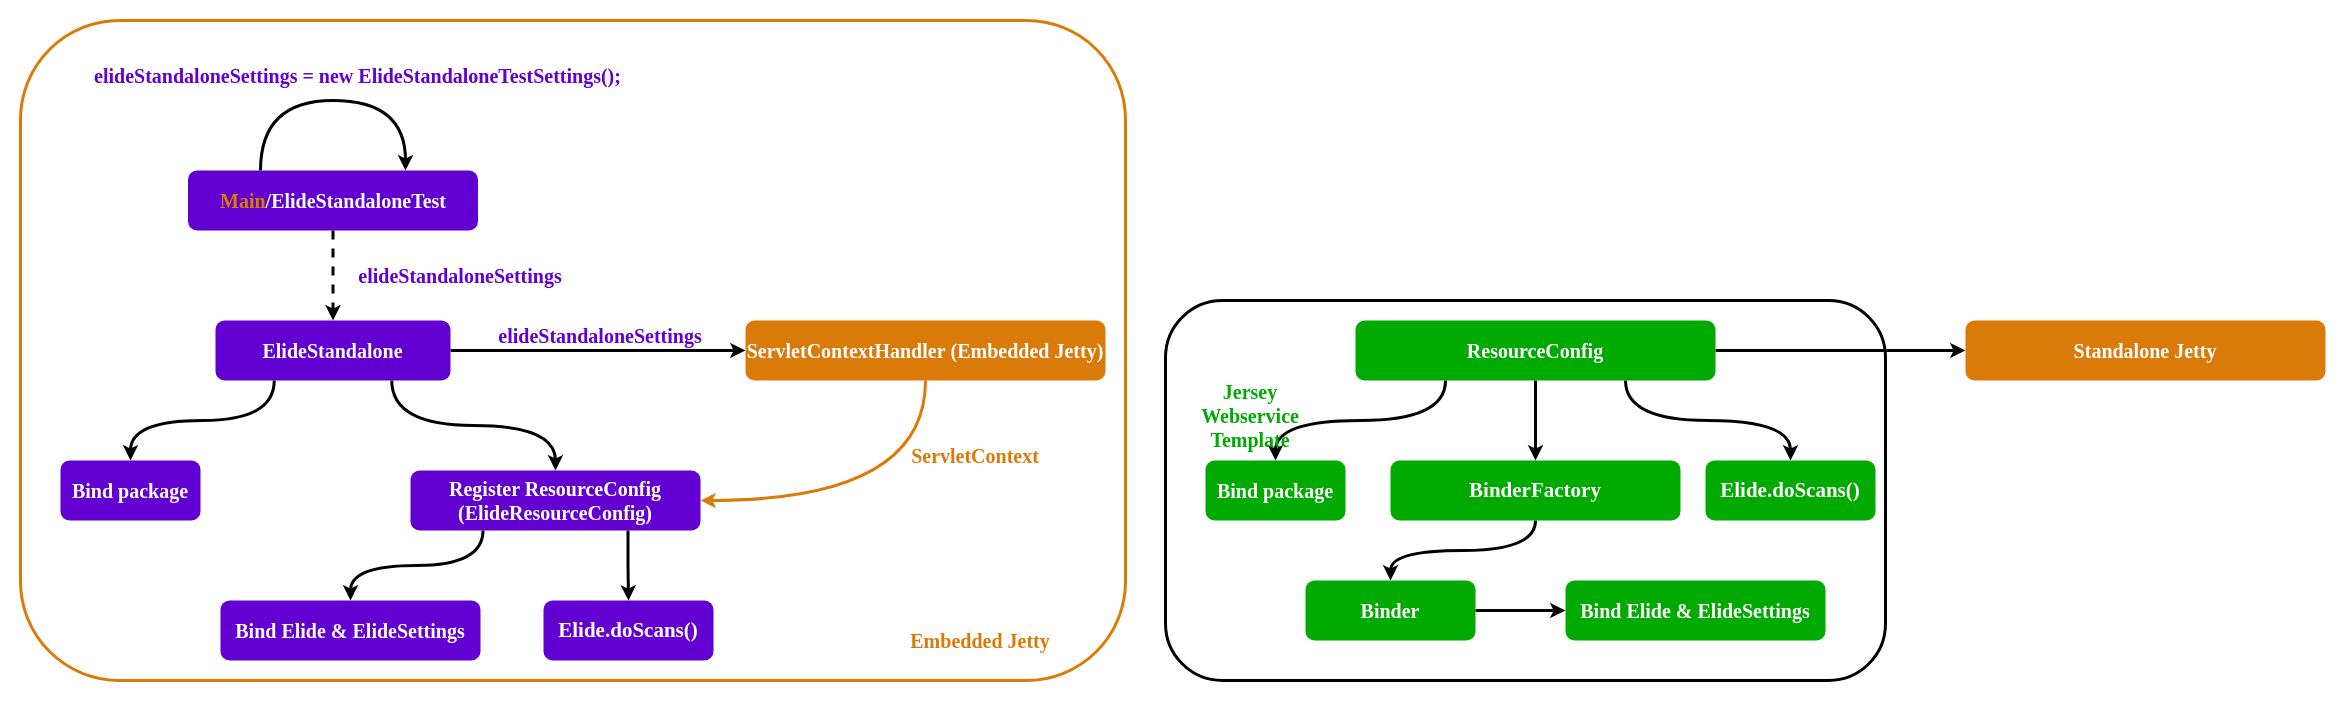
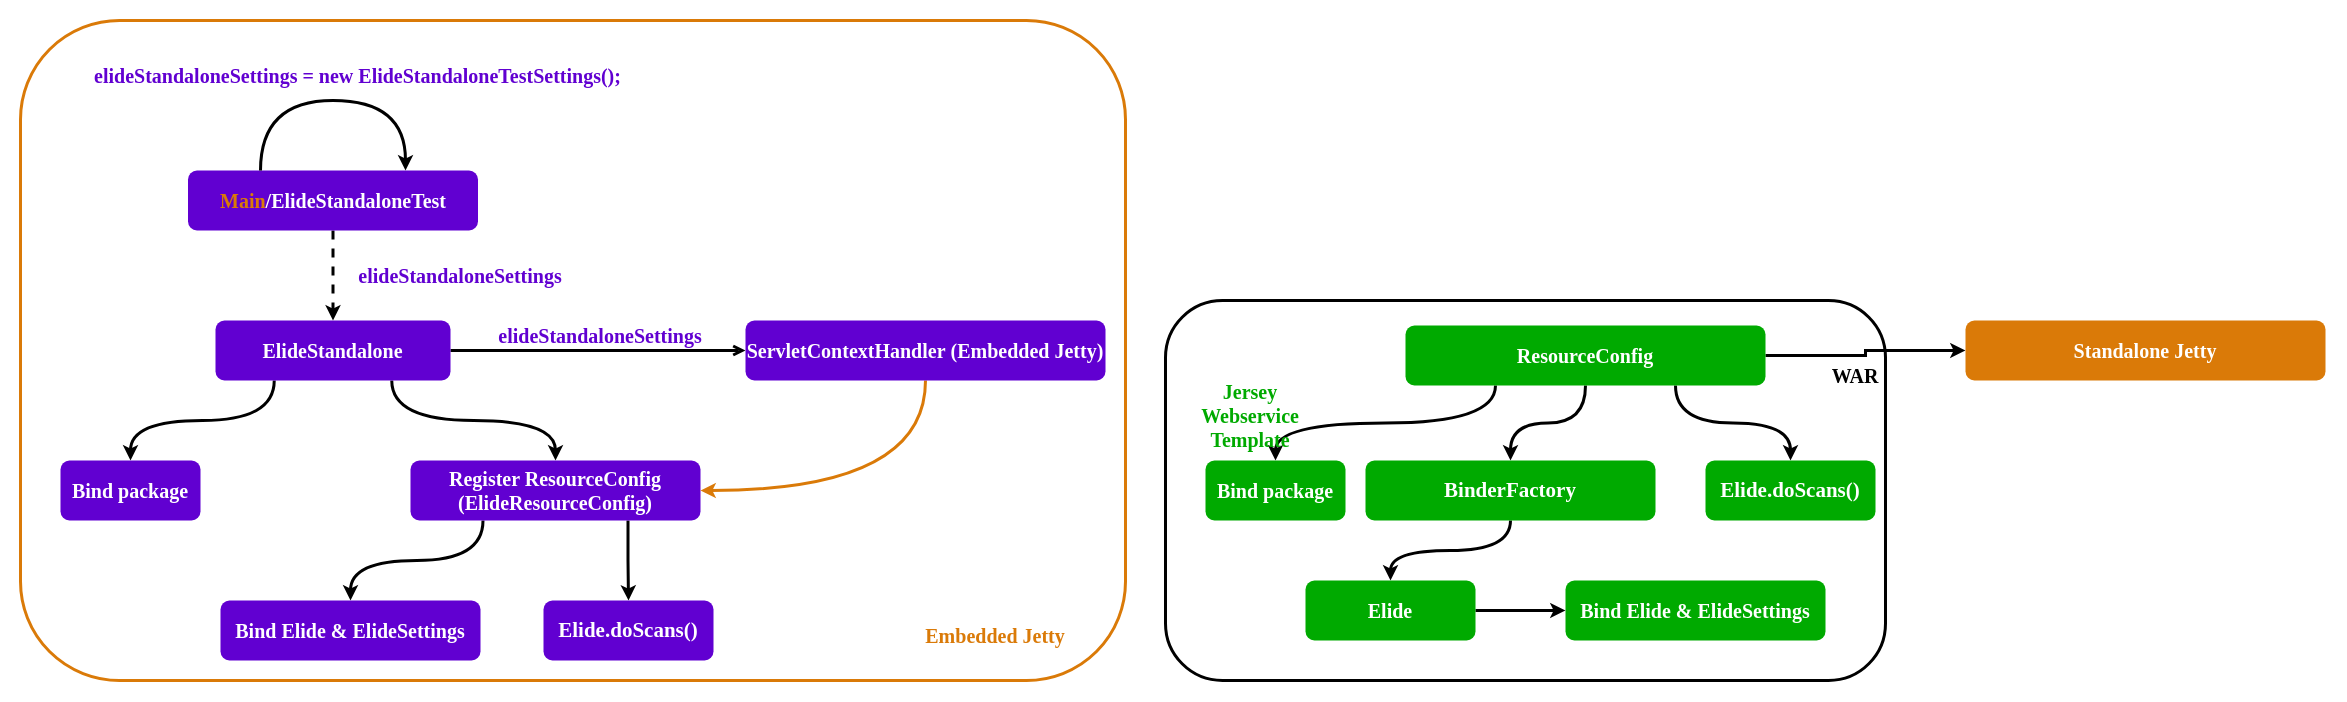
  <mxCell id="0" />
  <mxCell id="1" parent="0" />
  <mxCell id="2" value="" style="rounded=1;whiteSpace=wrap;html=1;fillColor=none;strokeWidth=3;strokeColor=#DA7A08;" parent="1" vertex="1"><mxGeometry x="20" y="20" width="1105" height="660" as="geometry" /></mxCell>
  <mxCell id="3" style="edgeStyle=orthogonalEdgeStyle;rounded=0;orthogonalLoop=1;jettySize=auto;html=1;exitX=0.25;exitY=1;exitDx=0;exitDy=0;strokeWidth=3;curved=1;" parent="1" source="7" target="8" edge="1"><mxGeometry relative="1" as="geometry" /></mxCell>
  <mxCell id="4" style="edgeStyle=orthogonalEdgeStyle;rounded=0;orthogonalLoop=1;jettySize=auto;html=1;exitX=0.75;exitY=1;exitDx=0;exitDy=0;strokeWidth=3;curved=1;" parent="1" source="7" target="10" edge="1"><mxGeometry relative="1" as="geometry" /></mxCell>
  <mxCell id="5" style="edgeStyle=orthogonalEdgeStyle;rounded=0;orthogonalLoop=1;jettySize=auto;html=1;exitX=0.75;exitY=1;exitDx=0;exitDy=0;strokeWidth=3;" parent="1" source="10" target="12" edge="1"><mxGeometry relative="1" as="geometry" /></mxCell>
- <mxCell id="6" style="edgeStyle=orthogonalEdgeStyle;rounded=0;orthogonalLoop=1;jettySize=auto;html=1;exitX=1;exitY=0.5;exitDx=0;exitDy=0;curved=1;strokeWidth=3;" edge="1" parent="1" source="7" target="31"><mxGeometry relative="1" as="geometry" /></mxCell>
+ <mxCell id="6" style="edgeStyle=orthogonalEdgeStyle;rounded=0;orthogonalLoop=1;jettySize=auto;html=1;exitX=1;exitY=0.5;exitDx=0;exitDy=0;curved=1;strokeWidth=3;endArrow=open;" edge="1" parent="1" source="7" target="31"><mxGeometry relative="1" as="geometry" /></mxCell>
  <mxCell id="7" value="&lt;b style=&quot;border-color: var(--border-color); font-family: Ubuntu; font-size: 20px;&quot;&gt;ElideStandalone&lt;/b&gt;" style="rounded=1;whiteSpace=wrap;html=1;strokeWidth=3;fillColor=#6100D1;strokeColor=none;fontColor=#FFFFFF;" parent="1" vertex="1"><mxGeometry x="215" y="320" width="235" height="60" as="geometry" /></mxCell>
  <mxCell id="8" value="&lt;font face=&quot;Ubuntu&quot;&gt;&lt;span style=&quot;font-size: 20px;&quot;&gt;&lt;b&gt;Bind package&lt;/b&gt;&lt;/span&gt;&lt;/font&gt;" style="rounded=1;whiteSpace=wrap;html=1;strokeWidth=3;fillColor=#6100D1;strokeColor=none;fontColor=#FFFFFF;" parent="1" vertex="1"><mxGeometry x="60" y="460" width="140" height="60" as="geometry" /></mxCell>
  <mxCell id="9" style="edgeStyle=orthogonalEdgeStyle;rounded=0;orthogonalLoop=1;jettySize=auto;html=1;exitX=0.25;exitY=1;exitDx=0;exitDy=0;strokeWidth=3;curved=1;" parent="1" source="10" target="11" edge="1"><mxGeometry relative="1" as="geometry" /></mxCell>
- <mxCell id="10" value="&lt;font face=&quot;Ubuntu&quot;&gt;&lt;span style=&quot;font-size: 20px;&quot;&gt;&lt;b&gt;Register ResourceConfig&lt;br&gt;(ElideResourceConfig)&lt;br&gt;&lt;/b&gt;&lt;/span&gt;&lt;/font&gt;" style="rounded=1;whiteSpace=wrap;html=1;strokeWidth=3;fillColor=#6100D1;strokeColor=none;fontColor=#FFFFFF;" parent="1" vertex="1"><mxGeometry x="410" y="470" width="290" height="60" as="geometry" /></mxCell>
+ <mxCell id="10" value="&lt;font face=&quot;Ubuntu&quot;&gt;&lt;span style=&quot;font-size: 20px;&quot;&gt;&lt;b&gt;Register ResourceConfig&lt;br&gt;(ElideResourceConfig)&lt;br&gt;&lt;/b&gt;&lt;/span&gt;&lt;/font&gt;" style="rounded=1;whiteSpace=wrap;html=1;strokeWidth=3;fillColor=#6100D1;strokeColor=none;fontColor=#FFFFFF;" parent="1" vertex="1"><mxGeometry x="410" y="460" width="290" height="60" as="geometry" /></mxCell>
  <mxCell id="11" value="&lt;font face=&quot;Ubuntu&quot;&gt;&lt;span style=&quot;font-size: 20px;&quot;&gt;&lt;b&gt;Bind Elide &amp;amp; ElideSettings&lt;br&gt;&lt;/b&gt;&lt;/span&gt;&lt;/font&gt;" style="rounded=1;whiteSpace=wrap;html=1;strokeWidth=3;fillColor=#6100D1;strokeColor=none;fontColor=#FFFFFF;" parent="1" vertex="1"><mxGeometry x="220" y="600" width="260" height="60" as="geometry" /></mxCell>
  <mxCell id="12" value="&lt;font style=&quot;font-size: 21px;&quot; face=&quot;Ubuntu&quot;&gt;&lt;b&gt;&lt;span style=&quot;&quot;&gt;Elide.&lt;/span&gt;doScans()&lt;/b&gt;&lt;/font&gt;" style="rounded=1;whiteSpace=wrap;html=1;strokeWidth=3;fillColor=#6100D1;strokeColor=none;fontColor=#FFFFFF;" parent="1" vertex="1"><mxGeometry x="543" y="600" width="170" height="60" as="geometry" /></mxCell>
  <mxCell id="13" value="" style="rounded=1;whiteSpace=wrap;html=1;fillColor=none;strokeWidth=3;" parent="1" vertex="1"><mxGeometry x="1165" y="300" width="720" height="380" as="geometry" /></mxCell>
  <mxCell id="14" style="edgeStyle=orthogonalEdgeStyle;rounded=0;orthogonalLoop=1;jettySize=auto;html=1;exitX=0.25;exitY=1;exitDx=0;exitDy=0;strokeWidth=3;curved=1;" parent="1" source="19" target="20" edge="1"><mxGeometry relative="1" as="geometry" /></mxCell>
  <mxCell id="15" style="edgeStyle=orthogonalEdgeStyle;rounded=0;orthogonalLoop=1;jettySize=auto;html=1;strokeWidth=3;curved=1;" parent="1" source="19" target="21" edge="1"><mxGeometry relative="1" as="geometry" /></mxCell>
  <mxCell id="16" style="edgeStyle=orthogonalEdgeStyle;rounded=0;orthogonalLoop=1;jettySize=auto;html=1;exitX=0.5;exitY=1;exitDx=0;exitDy=0;strokeWidth=3;curved=1;" parent="1" source="21" target="24" edge="1"><mxGeometry relative="1" as="geometry" /></mxCell>
  <mxCell id="17" style="edgeStyle=orthogonalEdgeStyle;rounded=0;orthogonalLoop=1;jettySize=auto;html=1;exitX=1;exitY=0.5;exitDx=0;exitDy=0;strokeWidth=3;" parent="1" source="19" target="25" edge="1"><mxGeometry relative="1" as="geometry" /></mxCell>
  <mxCell id="18" style="edgeStyle=orthogonalEdgeStyle;rounded=0;orthogonalLoop=1;jettySize=auto;html=1;exitX=0.75;exitY=1;exitDx=0;exitDy=0;strokeWidth=3;curved=1;" parent="1" source="19" target="27" edge="1"><mxGeometry relative="1" as="geometry" /></mxCell>
- <mxCell id="19" value="&lt;font face=&quot;Ubuntu&quot;&gt;&lt;span style=&quot;font-size: 20px;&quot;&gt;&lt;b&gt;ResourceConfig&lt;/b&gt;&lt;/span&gt;&lt;/font&gt;" style="rounded=1;whiteSpace=wrap;html=1;strokeWidth=3;fillColor=#00AA00;strokeColor=none;fontColor=#FFFFFF;" parent="1" vertex="1"><mxGeometry x="1355" y="320" width="360" height="60" as="geometry" /></mxCell>
+ <mxCell id="19" value="&lt;font face=&quot;Ubuntu&quot;&gt;&lt;span style=&quot;font-size: 20px;&quot;&gt;&lt;b&gt;ResourceConfig&lt;/b&gt;&lt;/span&gt;&lt;/font&gt;" style="rounded=1;whiteSpace=wrap;html=1;strokeWidth=3;fillColor=#00AA00;strokeColor=none;fontColor=#FFFFFF;" parent="1" vertex="1"><mxGeometry x="1405" y="325" width="360" height="60" as="geometry" /></mxCell>
  <mxCell id="20" value="&lt;font face=&quot;Ubuntu&quot;&gt;&lt;span style=&quot;font-size: 20px;&quot;&gt;&lt;b&gt;Bind package&lt;/b&gt;&lt;/span&gt;&lt;/font&gt;" style="rounded=1;whiteSpace=wrap;html=1;strokeWidth=3;fillColor=#00AA00;strokeColor=none;fontColor=#FFFFFF;" parent="1" vertex="1"><mxGeometry x="1205" y="460" width="140" height="60" as="geometry" /></mxCell>
- <mxCell id="21" value="&lt;b style=&quot;border-color: var(--border-color); font-family: Ubuntu; font-size: 21px;&quot;&gt;BinderFactory&lt;/b&gt;&lt;font face=&quot;Ubuntu&quot;&gt;&lt;span style=&quot;font-size: 20px;&quot;&gt;&lt;b&gt;&lt;br&gt;&lt;/b&gt;&lt;/span&gt;&lt;/font&gt;" style="rounded=1;whiteSpace=wrap;html=1;strokeWidth=3;fillColor=#00AA00;strokeColor=none;fontColor=#FFFFFF;" parent="1" vertex="1"><mxGeometry x="1390" y="460" width="290" height="60" as="geometry" /></mxCell>
+ <mxCell id="21" value="&lt;b style=&quot;border-color: var(--border-color); font-family: Ubuntu; font-size: 21px;&quot;&gt;BinderFactory&lt;/b&gt;&lt;font face=&quot;Ubuntu&quot;&gt;&lt;span style=&quot;font-size: 20px;&quot;&gt;&lt;b&gt;&lt;br&gt;&lt;/b&gt;&lt;/span&gt;&lt;/font&gt;" style="rounded=1;whiteSpace=wrap;html=1;strokeWidth=3;fillColor=#00AA00;strokeColor=none;fontColor=#FFFFFF;" parent="1" vertex="1"><mxGeometry x="1365" y="460" width="290" height="60" as="geometry" /></mxCell>
  <mxCell id="22" value="&lt;font face=&quot;Ubuntu&quot;&gt;&lt;span style=&quot;font-size: 20px;&quot;&gt;&lt;b&gt;Bind Elide &amp;amp; ElideSettings&lt;br&gt;&lt;/b&gt;&lt;/span&gt;&lt;/font&gt;" style="rounded=1;whiteSpace=wrap;html=1;strokeWidth=3;fillColor=#00AA00;strokeColor=none;fontColor=#FFFFFF;" parent="1" vertex="1"><mxGeometry x="1565" y="580" width="260" height="60" as="geometry" /></mxCell>
  <mxCell id="23" style="edgeStyle=orthogonalEdgeStyle;rounded=0;orthogonalLoop=1;jettySize=auto;html=1;exitX=1;exitY=0.5;exitDx=0;exitDy=0;strokeWidth=3;" parent="1" source="24" target="22" edge="1"><mxGeometry relative="1" as="geometry" /></mxCell>
- <mxCell id="24" value="&lt;font face=&quot;Ubuntu&quot; style=&quot;font-size: 20px;&quot;&gt;&lt;b&gt;Binder&lt;/b&gt;&lt;/font&gt;" style="rounded=1;whiteSpace=wrap;html=1;strokeWidth=3;fillColor=#00AA00;strokeColor=none;fontColor=#FFFFFF;" parent="1" vertex="1"><mxGeometry x="1305" y="580" width="170" height="60" as="geometry" /></mxCell>
+ <mxCell id="24" value="&lt;font face=&quot;Ubuntu&quot; style=&quot;font-size: 20px;&quot;&gt;&lt;b&gt;Elide&lt;/b&gt;&lt;/font&gt;" style="rounded=1;whiteSpace=wrap;html=1;strokeWidth=3;fillColor=#00AA00;strokeColor=none;fontColor=#FFFFFF;" parent="1" vertex="1"><mxGeometry x="1305" y="580" width="170" height="60" as="geometry" /></mxCell>
  <mxCell id="25" value="&lt;font face=&quot;Ubuntu&quot;&gt;&lt;span style=&quot;font-size: 20px;&quot;&gt;&lt;b&gt;Standalone Jetty&lt;/b&gt;&lt;/span&gt;&lt;/font&gt;" style="rounded=1;whiteSpace=wrap;html=1;strokeWidth=3;fillColor=#DA7A08;strokeColor=none;fontColor=#FFFFFF;" parent="1" vertex="1"><mxGeometry x="1965" y="320" width="360" height="60" as="geometry" /></mxCell>
+ <mxCell id="26" value="&lt;font face=&quot;Ubuntu&quot; style=&quot;font-size: 20px;&quot;&gt;&lt;b&gt;WAR&lt;/b&gt;&lt;/font&gt;" style="text;html=1;strokeColor=none;fillColor=none;align=center;verticalAlign=middle;whiteSpace=wrap;rounded=0;" parent="1" vertex="1"><mxGeometry x="1825" y="360" width="60" height="30" as="geometry" /></mxCell>
  <mxCell id="27" value="&lt;font style=&quot;font-size: 21px;&quot; face=&quot;Ubuntu&quot;&gt;&lt;b&gt;&lt;span style=&quot;&quot;&gt;Elide.&lt;/span&gt;doScans()&lt;/b&gt;&lt;/font&gt;" style="rounded=1;whiteSpace=wrap;html=1;strokeWidth=3;fillColor=#00AA00;strokeColor=none;fontColor=#FFFFFF;" parent="1" vertex="1"><mxGeometry x="1705" y="460" width="170" height="60" as="geometry" /></mxCell>
  <mxCell id="28" value="&lt;font color=&quot;#00aa00&quot; style=&quot;font-size: 20px;&quot; face=&quot;Ubuntu&quot;&gt;&lt;b style=&quot;&quot;&gt;Jersey Webservice Template&lt;/b&gt;&lt;/font&gt;" style="text;html=1;strokeColor=none;fillColor=none;align=center;verticalAlign=middle;whiteSpace=wrap;rounded=0;" parent="1" vertex="1"><mxGeometry x="1220" y="400" width="60" height="30" as="geometry" /></mxCell>
- <mxCell id="29" value="&lt;font size=&quot;1&quot; face=&quot;Ubuntu&quot; color=&quot;#da7a08&quot;&gt;&lt;b style=&quot;font-size: 20px;&quot;&gt;Embedded Jetty&lt;/b&gt;&lt;/font&gt;" style="text;html=1;strokeColor=none;fillColor=none;align=center;verticalAlign=middle;whiteSpace=wrap;rounded=0;" vertex="1" parent="1"><mxGeometry x="870" y="625" width="220" height="30" as="geometry" /></mxCell>
+ <mxCell id="29" value="&lt;font size=&quot;1&quot; face=&quot;Ubuntu&quot; color=&quot;#da7a08&quot;&gt;&lt;b style=&quot;font-size: 20px;&quot;&gt;Embedded Jetty&lt;/b&gt;&lt;/font&gt;" style="text;html=1;strokeColor=none;fillColor=none;align=center;verticalAlign=middle;whiteSpace=wrap;rounded=0;" vertex="1" parent="1"><mxGeometry x="885" y="620" width="220" height="30" as="geometry" /></mxCell>
  <mxCell id="30" style="edgeStyle=orthogonalEdgeStyle;rounded=0;orthogonalLoop=1;jettySize=auto;html=1;exitX=0.5;exitY=1;exitDx=0;exitDy=0;entryX=1;entryY=0.5;entryDx=0;entryDy=0;strokeWidth=3;strokeColor=#DA7A08;curved=1;" edge="1" parent="1" source="31" target="10"><mxGeometry relative="1" as="geometry" /></mxCell>
- <mxCell id="31" value="&lt;b style=&quot;border-color: var(--border-color); font-family: Ubuntu; font-size: 20px;&quot;&gt;ServletContextHandler&amp;nbsp;(Embedded Jetty)&lt;/b&gt;" style="rounded=1;whiteSpace=wrap;html=1;strokeWidth=3;fillColor=#DA7A08;strokeColor=none;fontColor=#FFFFFF;" vertex="1" parent="1"><mxGeometry x="745" y="320" width="360" height="60" as="geometry" /></mxCell>
+ <mxCell id="31" value="&lt;b style=&quot;border-color: var(--border-color); font-family: Ubuntu; font-size: 20px;&quot;&gt;ServletContextHandler&amp;nbsp;(Embedded Jetty)&lt;/b&gt;" style="rounded=1;whiteSpace=wrap;html=1;strokeWidth=3;fillColor=#6100d1;strokeColor=none;fontColor=#FFFFFF;" vertex="1" parent="1"><mxGeometry x="745" y="320" width="360" height="60" as="geometry" /></mxCell>
  <mxCell id="32" value="&lt;div style=&quot;&quot;&gt;&lt;b style=&quot;border-color: var(--border-color); color: rgb(97, 0, 209); font-family: Ubuntu; font-size: 20px;&quot;&gt;elideStandaloneSettings&lt;/b&gt;&lt;br&gt;&lt;/div&gt;" style="text;html=1;strokeColor=none;fillColor=none;align=center;verticalAlign=middle;whiteSpace=wrap;rounded=0;" vertex="1" parent="1"><mxGeometry x="465" y="320" width="270" height="30" as="geometry" /></mxCell>
  <mxCell id="33" style="edgeStyle=orthogonalEdgeStyle;rounded=0;orthogonalLoop=1;jettySize=auto;html=1;exitX=0.5;exitY=1;exitDx=0;exitDy=0;strokeWidth=3;dashed=1;" edge="1" parent="1" source="34" target="7"><mxGeometry relative="1" as="geometry" /></mxCell>
  <mxCell id="34" value="&lt;font face=&quot;Ubuntu&quot; style=&quot;font-size: 20px;&quot;&gt;&lt;b&gt;&lt;span style=&quot;border-color: var(--border-color);&quot;&gt;&lt;font color=&quot;#da7a08&quot;&gt;Main&lt;/font&gt;/&lt;/span&gt;ElideStandaloneTest&lt;/b&gt;&lt;/font&gt;" style="rounded=1;whiteSpace=wrap;html=1;strokeWidth=3;fillColor=#6100D1;strokeColor=none;fontColor=#FFFFFF;" vertex="1" parent="1"><mxGeometry x="187.5" y="170" width="290" height="60" as="geometry" /></mxCell>
  <mxCell id="35" value="&lt;div style=&quot;&quot;&gt;&lt;b style=&quot;border-color: var(--border-color); color: rgb(97, 0, 209); font-family: Ubuntu; font-size: 20px;&quot;&gt;elideStandaloneSettings&lt;/b&gt;&lt;br&gt;&lt;/div&gt;" style="text;html=1;strokeColor=none;fillColor=none;align=center;verticalAlign=middle;whiteSpace=wrap;rounded=0;" vertex="1" parent="1"><mxGeometry x="325" y="260" width="270" height="30" as="geometry" /></mxCell>
  <mxCell id="36" style="edgeStyle=orthogonalEdgeStyle;rounded=0;orthogonalLoop=1;jettySize=auto;html=1;exitX=0.25;exitY=0;exitDx=0;exitDy=0;entryX=0.75;entryY=0;entryDx=0;entryDy=0;strokeWidth=3;curved=1;" edge="1" parent="1" source="34" target="34"><mxGeometry relative="1" as="geometry"><Array as="points"><mxPoint x="260" y="100" /><mxPoint x="405" y="100" /></Array></mxGeometry></mxCell>
  <mxCell id="37" value="&lt;b style=&quot;border-color: var(--border-color); color: rgb(97, 0, 209); font-family: Ubuntu; font-size: 20px;&quot;&gt;&lt;b style=&quot;border-color: var(--border-color);&quot;&gt;&amp;nbsp;elideStandaloneSettings =&amp;nbsp;&lt;/b&gt;new ElideStandaloneTestSettings();&lt;/b&gt;" style="text;html=1;strokeColor=none;fillColor=none;align=center;verticalAlign=middle;whiteSpace=wrap;rounded=0;" vertex="1" parent="1"><mxGeometry x="50" y="60" width="610" height="30" as="geometry" /></mxCell>
- <mxCell id="38" value="&lt;font size=&quot;1&quot; face=&quot;Ubuntu&quot; color=&quot;#da7a08&quot;&gt;&lt;b style=&quot;font-size: 20px;&quot;&gt;ServletContext&lt;/b&gt;&lt;/font&gt;" style="text;html=1;strokeColor=none;fillColor=none;align=center;verticalAlign=middle;whiteSpace=wrap;rounded=0;" vertex="1" parent="1"><mxGeometry x="865" y="440" width="220" height="30" as="geometry" /></mxCell>
  <mxCell id="39" style="edgeStyle=orthogonalEdgeStyle;rounded=0;orthogonalLoop=1;jettySize=auto;html=1;exitX=0.5;exitY=1;exitDx=0;exitDy=0;" edge="1" parent="1" source="29" target="29"><mxGeometry relative="1" as="geometry" /></mxCell>
